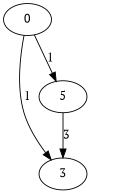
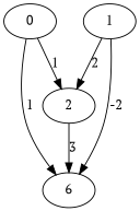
  digraph {
    fontname="PT Serif"
    node [fontname="PT Serif"]
    edge [fontname="PT Serif"]
    0
-   2 [label=5]
-   3
+   2
+   3 [label=6]
+   1
    0 -> 2 [label=1]
    0 -> 3 [label=1]
    2 -> 3 [label=3]
+   1 -> 2 [label=2]
+   1 -> 3 [label=-2]
  }
